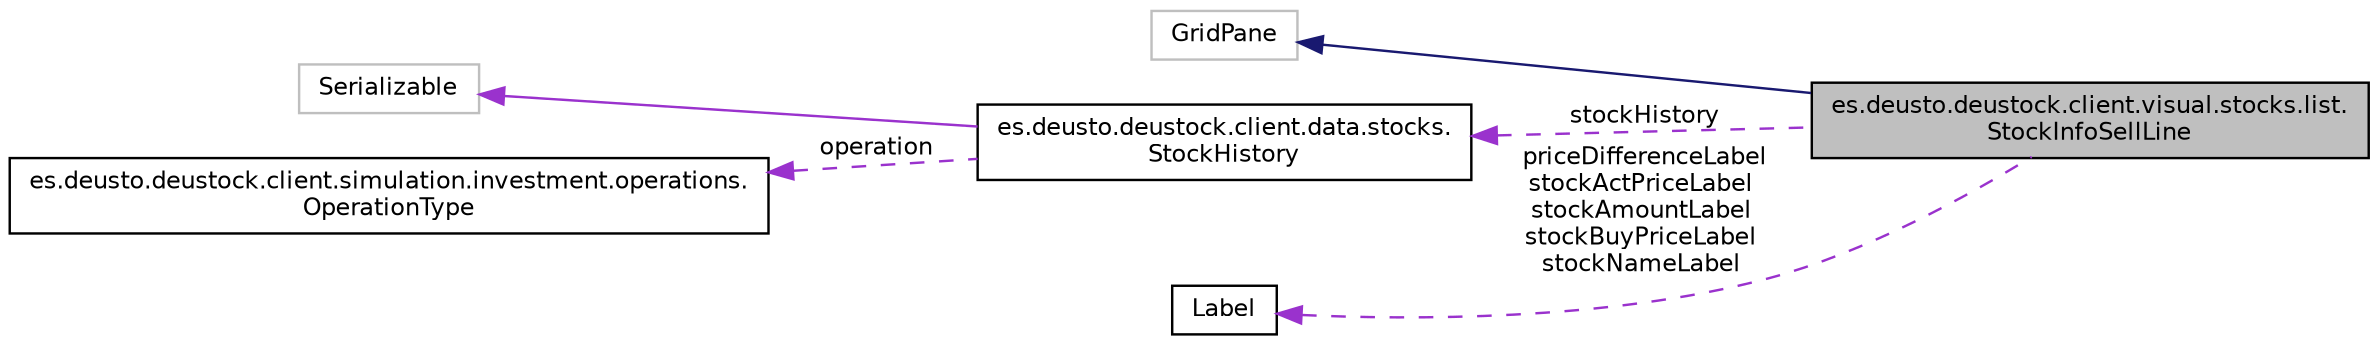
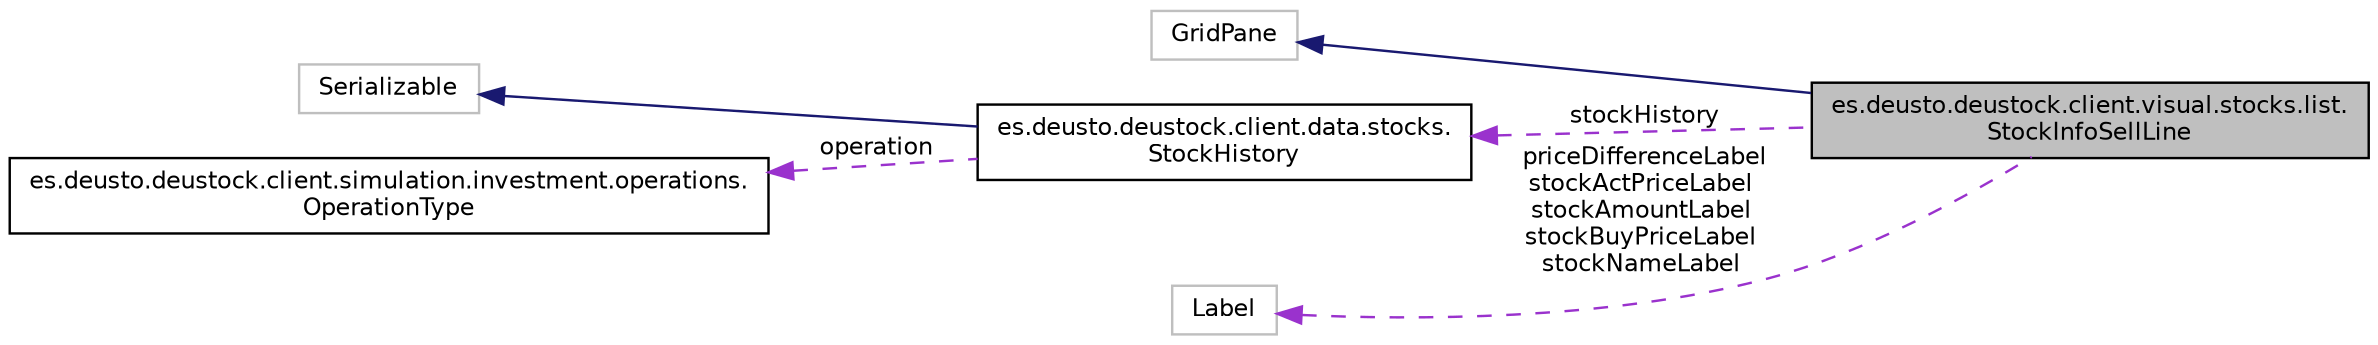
  digraph {
    rankdir=LR
    node [color=black fillcolor=white fontname=Helvetica fontsize=10 shape=record style=filled]
    edge [color=darkorchid3 dir=back fontname=Helvetica fontsize=10 labelfontname=Helvetica labelfontsize=10 style=dashed]
    n1 [fillcolor=grey75 fontcolor=black height=0.2 label="es.deusto.deustock.client.visual.stocks.list.\lStockInfoSellLine" width=0.4]
    n2 [color=grey75 height=0.2 label=GridPane width=0.4]
    n3 [height=0.2 label="es.deusto.deustock.client.data.stocks.\lStockHistory" width=0.4]
    n4 [color=grey75 height=0.2 label=Serializable width=0.4]
    n5 [height=0.2 label="es.deusto.deustock.client.simulation.investment.operations.\lOperationType" width=0.4]
-   n6 [height=0.2 label=Label width=0.4]
+   n6 [color=grey75 height=0.2 label=Label width=0.4]
    n2 -> n1 [color=midnightblue style=solid]
    n3 -> n1 [label=" stockHistory"]
-   n4 -> n3 [style=solid]
+   n4 -> n3 [color=midnightblue style=solid]
    n5 -> n3 [label=" operation"]
    n6 -> n1 [label=" priceDifferenceLabel\nstockActPriceLabel\nstockAmountLabel\nstockBuyPriceLabel\nstockNameLabel"]
  }
